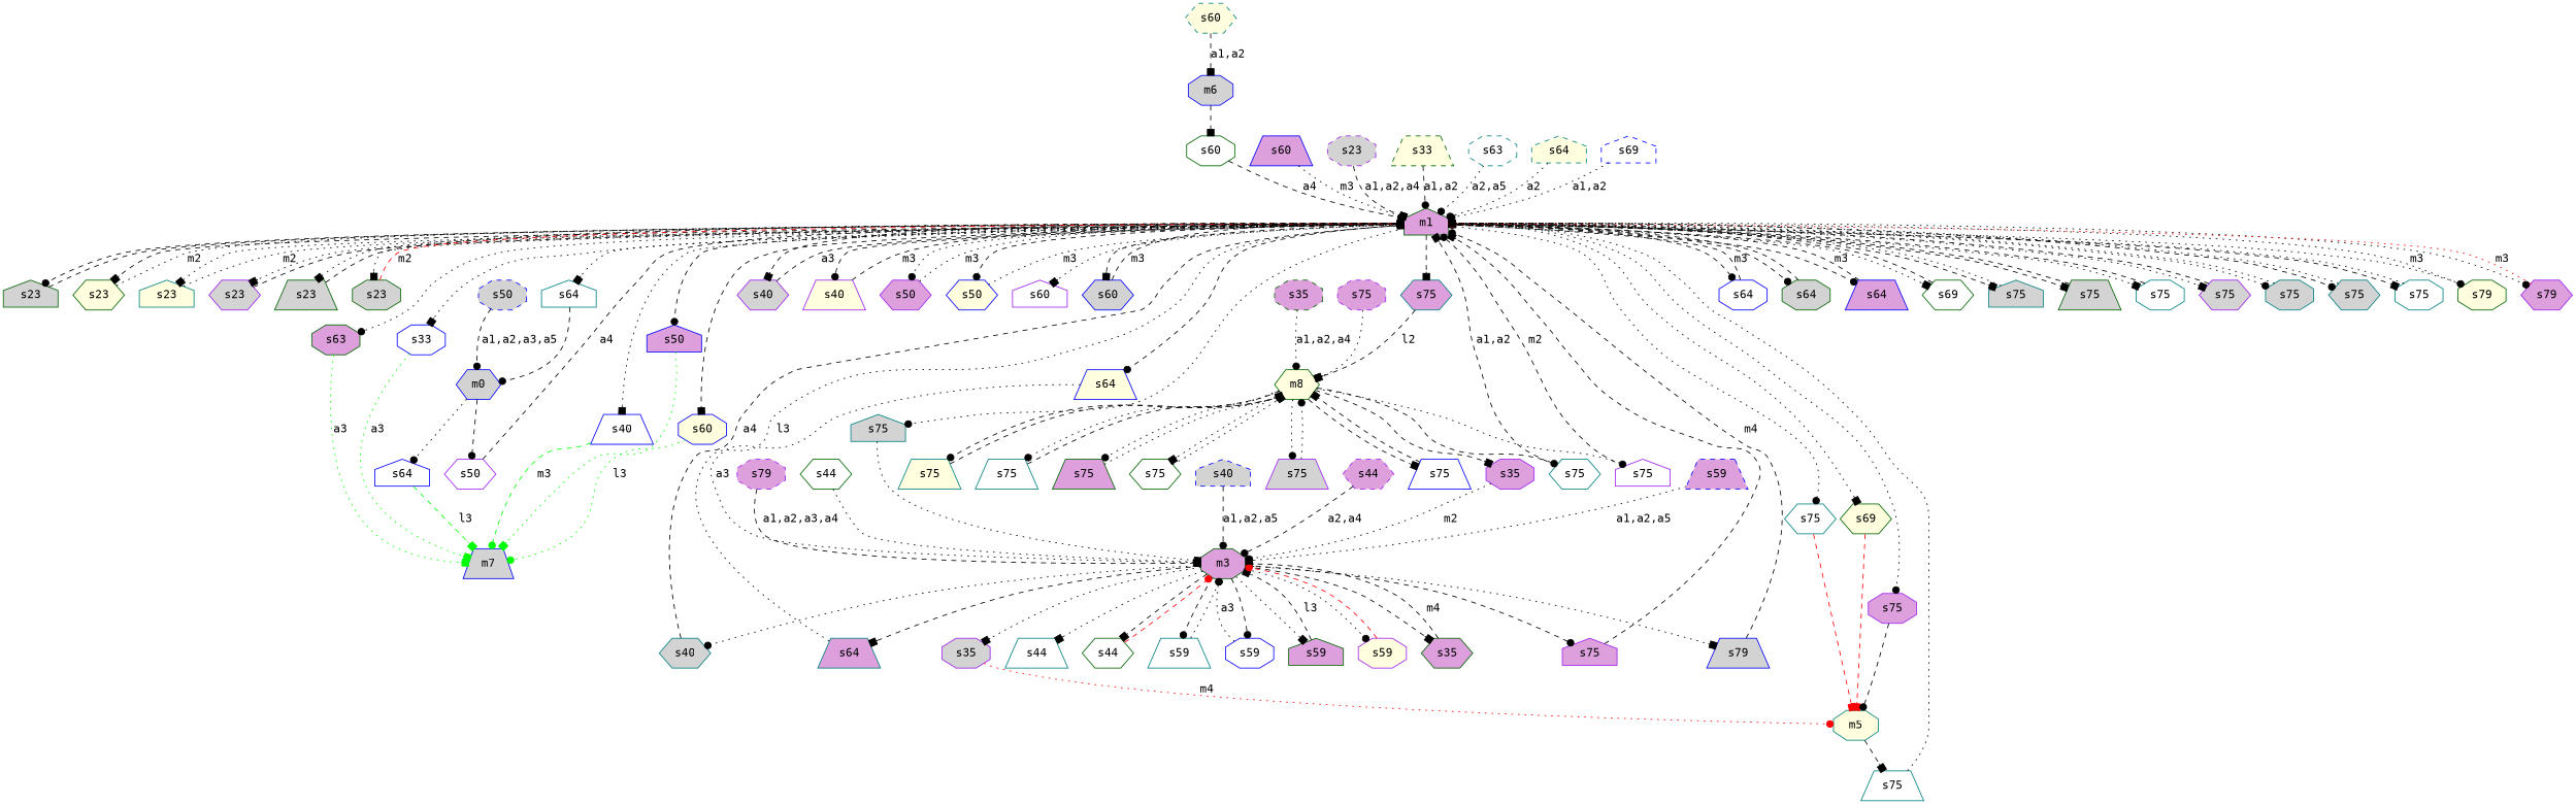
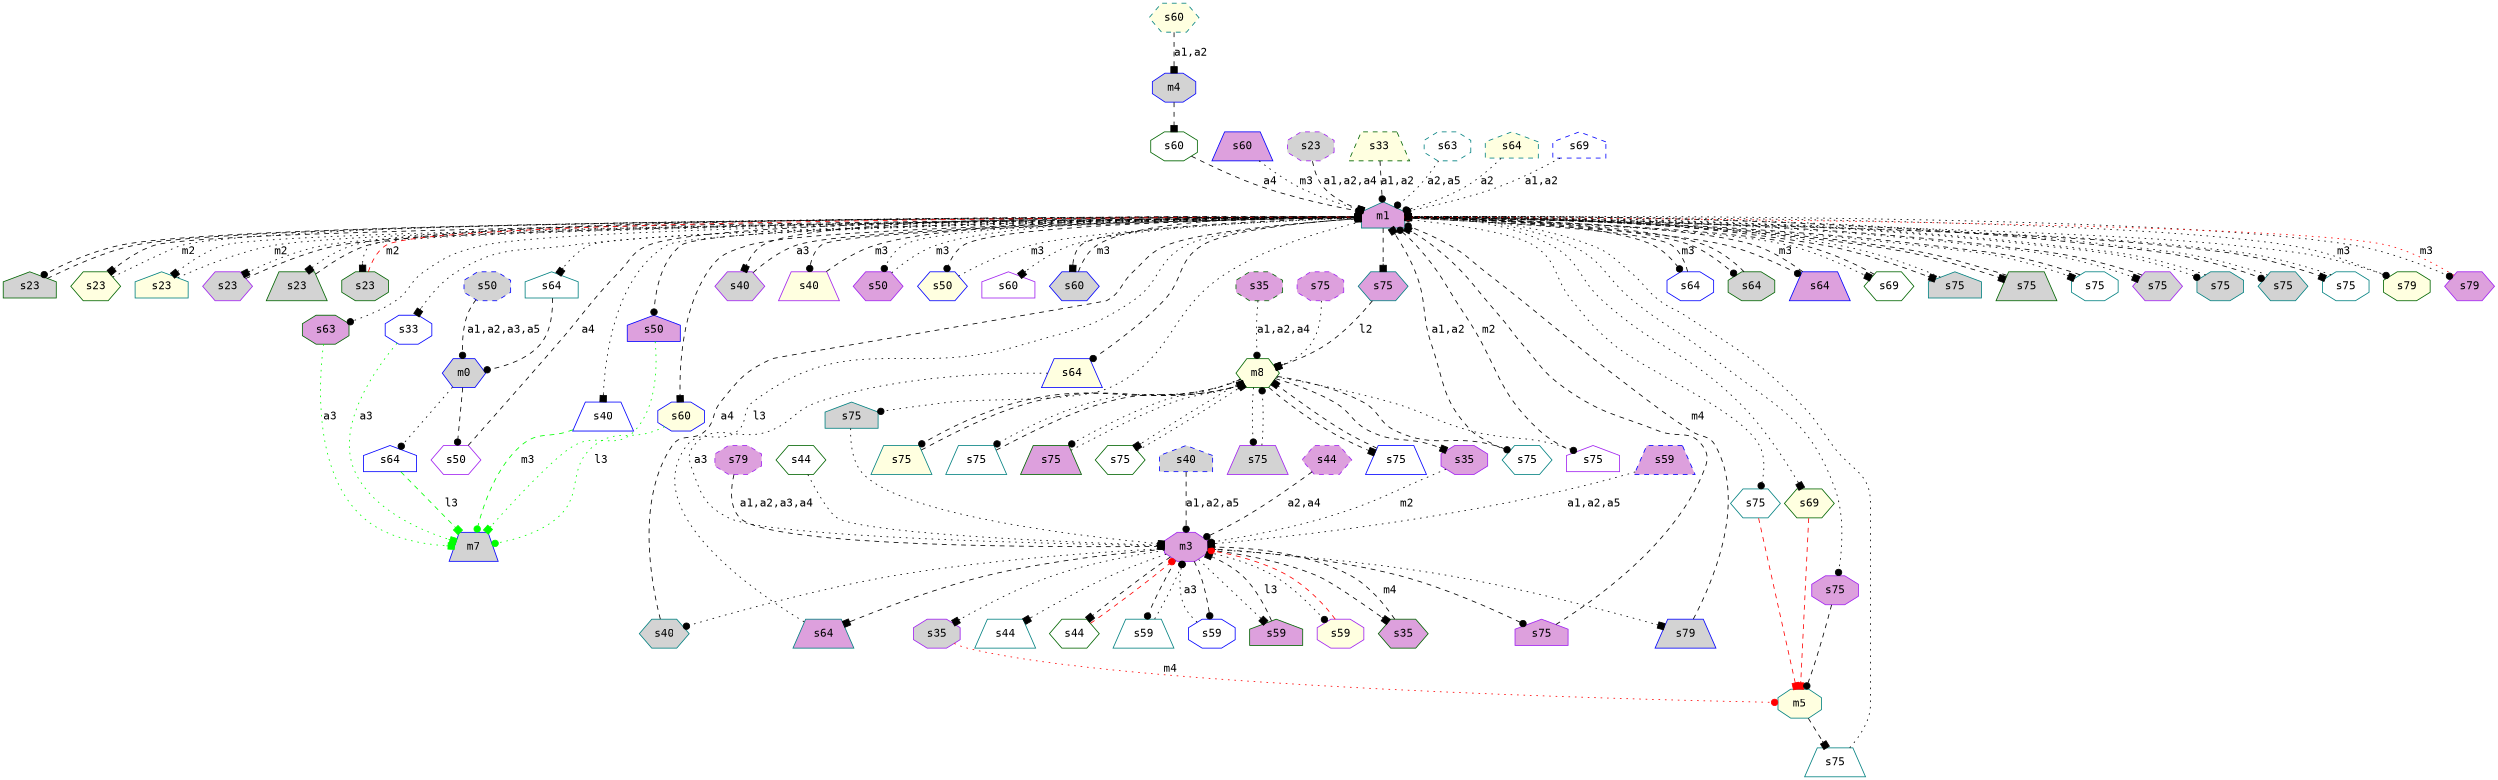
  digraph {
    fontname="DejaVu Sans Mono"
    node [color=teal fillcolor=white fontname="DejaVu Sans Mono" shape=octagon style=filled]
    edge [arrowhead=box fontname="DejaVu Sans Mono" style=dashed]
-   m1 [color=darkgreen fillcolor=plum shape=house]
+   m1 [fillcolor=plum shape=house]
    n2 [color=darkgreen fillcolor=lightgrey label=s23 shape=house]
    n3 [color=darkgreen fillcolor=lightyellow label=s23 shape=hexagon]
    n4 [fillcolor=lightyellow label=s23 shape=house]
    n5 [color=purple fillcolor=lightgrey label=s23 shape=hexagon]
    n6 [color=darkgreen fillcolor=lightgrey label=s23 shape=trapezium]
    n7 [color=darkgreen fillcolor=lightgrey label=s23]
    n8 [color=blue label=s33]
    n9 [color=purple fillcolor=lightgrey label=s40 shape=hexagon]
    n10 [color=purple fillcolor=lightyellow label=s40 shape=trapezium]
    n11 [color=blue label=s40 shape=trapezium]
    n12 [color=purple fillcolor=plum label=s50 shape=hexagon]
    n13 [color=blue fillcolor=lightyellow label=s50 shape=hexagon]
    n14 [color=blue fillcolor=plum label=s50 shape=house]
    n15 [color=purple label=s60 shape=house]
    n16 [color=blue fillcolor=lightgrey label=s60 shape=hexagon]
    n17 [color=blue fillcolor=lightyellow label=s60]
    n18 [color=darkgreen fillcolor=plum label=s63]
    n19 [color=blue fillcolor=lightyellow label=s64 shape=trapezium]
    n20 [color=blue label=s64]
    n21 [color=darkgreen fillcolor=lightgrey label=s64]
    n22 [color=blue fillcolor=plum label=s64 shape=trapezium]
    n23 [label=s64 shape=house]
    n24 [color=darkgreen label=s69 shape=hexagon]
    n25 [color=darkgreen fillcolor=lightyellow label=s69 shape=hexagon]
    n26 [fillcolor=plum label=s75 shape=hexagon]
    n27 [fillcolor=lightgrey label=s75 shape=house]
    n28 [color=purple fillcolor=plum label=s75]
    n29 [fillcolor=lightgrey label=s75 shape=house]
    n30 [color=darkgreen fillcolor=lightgrey label=s75 shape=trapezium]
    n31 [label=s75]
    n32 [color=purple fillcolor=lightgrey label=s75 shape=hexagon]
    n33 [fillcolor=lightgrey label=s75]
    n34 [fillcolor=lightgrey label=s75 shape=hexagon]
    n35 [label=s75]
    n36 [label=s75 shape=hexagon]
    n37 [color=darkgreen fillcolor=lightyellow label=s79]
    n38 [color=purple fillcolor=plum label=s79 shape=hexagon]
    m7 [color=blue fillcolor=lightgrey shape=trapezium]
-   m3 [color=darkgreen fillcolor=plum]
+   m3 [color=purple fillcolor=plum]
    m0 [color=blue fillcolor=lightgrey shape=hexagon]
    m5 [fillcolor=lightyellow]
    m8 [color=darkgreen fillcolor=lightyellow shape=hexagon]
-   m4 [color=blue fillcolor=lightgrey label=m6]
+   m4 [color=blue fillcolor=lightgrey]
    n45 [color=darkgreen label=s60]
    n46 [color=darkgreen fillcolor=plum label=s35 shape=hexagon]
    n47 [color=purple fillcolor=lightgrey label=s35]
    n48 [fillcolor=lightgrey label=s40 shape=hexagon]
    n49 [label=s44 shape=trapezium]
    n50 [color=darkgreen label=s44 shape=hexagon]
    n51 [label=s59 shape=trapezium]
    n52 [color=blue label=s59]
    n53 [color=darkgreen fillcolor=plum label=s59 shape=house]
    n54 [color=purple fillcolor=lightyellow label=s59]
    n55 [fillcolor=plum label=s64 shape=trapezium]
    n56 [color=purple fillcolor=plum label=s75 shape=house]
    n57 [color=blue fillcolor=lightgrey label=s79 shape=trapezium]
    n58 [color=purple fillcolor=plum label=s35]
    n59 [color=blue label=s75 shape=trapezium]
    n60 [fillcolor=lightyellow label=s75 shape=trapezium]
    n61 [label=s75 shape=trapezium]
    n62 [color=darkgreen fillcolor=plum label=s75 shape=trapezium]
    n63 [color=darkgreen label=s75 shape=hexagon]
    n64 [color=purple fillcolor=lightgrey label=s75 shape=trapezium]
    n65 [label=s75 shape=hexagon]
    n66 [color=purple label=s75 shape=house]
    n67 [label=s75 shape=trapezium]
    n68 [color=purple label=s50 shape=hexagon]
    n69 [color=blue label=s64 shape=house]
    n70 [color=blue fillcolor=plum label=s60 shape=trapezium]
    n71 [color=darkgreen label=s44 shape=hexagon]
    n72 [color=purple fillcolor=lightgrey label=s23 style="dashed,filled"]
    n73 [color=darkgreen fillcolor=lightyellow label=s33 shape=trapezium style="dashed,filled"]
    n74 [color=darkgreen fillcolor=plum label=s35 style="dashed,filled"]
    n75 [color=blue fillcolor=lightgrey label=s40 shape=house style="dashed,filled"]
    n76 [color=purple fillcolor=plum label=s44 shape=hexagon style="dashed,filled"]
    n77 [color=blue fillcolor=lightgrey label=s50 style="dashed,filled"]
    n78 [color=blue fillcolor=plum label=s59 shape=trapezium style="dashed,filled"]
    n79 [fillcolor=lightyellow label=s60 shape=hexagon style="dashed,filled"]
    n80 [label=s63 style="dashed,filled"]
    n81 [fillcolor=lightyellow label=s64 shape=house style="dashed,filled"]
    n82 [color=blue label=s69 shape=house style="dashed,filled"]
    n83 [color=purple fillcolor=plum label=s75 style="dashed,filled"]
    n84 [color=purple fillcolor=plum label=s79 style="dashed,filled"]
    m1 -> n2 [arrowhead=dot]
    m1 -> n3
    m1 -> n4 [style=dotted]
    m1 -> n5 [style=dotted]
    m1 -> n6 [style=dotted]
    m1 -> n7 [style=dotted]
    m1 -> n8 [style=dotted]
    m1 -> n9
    m1 -> n10 [arrowhead=dot]
    m1 -> n11 [style=dotted]
    m1 -> n12 [arrowhead=dot style=dotted]
    m1 -> n13 [arrowhead=dot]
    m1 -> n14 [arrowhead=dot]
    m1 -> n15 [style=dotted]
    m1 -> n16
    m1 -> n17
    m1 -> n18 [arrowhead=dot style=dotted]
    m1 -> n19 [arrowhead=dot]
    m1 -> n20 [arrowhead=dot]
    m1 -> n21 [arrowhead=dot]
    m1 -> n22 [arrowhead=dot]
    m1 -> n23 [style=dotted]
    m1 -> n24 [style=dotted]
    m1 -> n25 [style=dotted]
    m1 -> n26
    m1 -> n27 [arrowhead=dot style=dotted]
    m1 -> n28 [arrowhead=dot style=dotted]
    m1 -> n29
    m1 -> n30
    m1 -> n31 [style=dotted]
    m1 -> n32 [style=dotted]
    m1 -> n33 [arrowhead=dot style=dotted]
    m1 -> n34 [arrowhead=dot]
    m1 -> n35
    m1 -> n36 [arrowhead=dot style=dotted]
    m1 -> n37 [arrowhead=dot style=dotted]
    m1 -> n38 [arrowhead=dot style=dotted]
    n2 -> m1
    n3 -> m1 [label=m2 style=dotted]
    n4 -> m1 [arrowhead=dot label=m2 style=dotted]
    n5 -> m1 [arrowhead=dot]
    n6 -> m1
    n7 -> m1 [arrowhead=dot color=red label=m2]
    n8 -> m7 [color=green label=a3 style=dotted]
    n9 -> m1 [arrowhead=dot label=a3]
    n10 -> m1 [arrowhead=dot label=m3]
    n11 -> m7 [arrowhead=dot color=green label=m3]
    n12 -> m1 [arrowhead=dot label=m3 style=dotted]
    n13 -> m1 [arrowhead=dot label=m3 style=dotted]
    n14 -> m7 [color=green style=dotted]
    n16 -> m1 [label=m3]
    n17 -> m7 [arrowhead=dot color=green label=l3 style=dotted]
    n18 -> m7 [color=green label=a3 style=dotted]
    n19 -> m3 [label=a3 style=dotted]
    n20 -> m1 [arrowhead=dot label=m3]
    n21 -> m1
    n22 -> m1 [label=m3]
    n23 -> m0 [arrowhead=dot]
    n24 -> m1 [arrowhead=dot]
    n25 -> m5 [color=red]
    n26 -> m8 [label=l2]
    n27 -> m3 [style=dotted]
    n28 -> m5 [arrowhead=dot]
    n29 -> m1 [style=dotted]
    n30 -> m1
    n31 -> m1
    n32 -> m1
    n33 -> m1 [arrowhead=dot style=dotted]
    n34 -> m1 [style=dotted]
    n35 -> m1 [style=dotted]
    n36 -> m5 [color=red]
    n37 -> m1 [label=m3 style=dotted]
    n38 -> m1 [arrowhead=dot color=red label=m3 style=dotted]
    m3 -> n46
    m3 -> n47 [style=dotted]
    m3 -> n48 [arrowhead=dot style=dotted]
    m3 -> n49 [style=dotted]
    m3 -> n50
    m3 -> n51 [arrowhead=dot]
    m3 -> n52 [arrowhead=dot]
    m3 -> n53 [style=dotted]
    m3 -> n54 [arrowhead=dot style=dotted]
    m3 -> n55
    m3 -> n56 [arrowhead=dot]
    m3 -> n57 [style=dotted]
    m0 -> n68 [arrowhead=dot]
    m0 -> n69 [arrowhead=dot style=dotted]
    m5 -> n67
    m8 -> n58
    m8 -> n59
    m8 -> n60 [arrowhead=dot]
    m8 -> n61 [arrowhead=dot style=dotted]
    m8 -> n62 [arrowhead=dot style=dotted]
    m8 -> n63 [style=dotted]
    m8 -> n64 [arrowhead=dot style=dotted]
    m8 -> n65 [arrowhead=dot]
    m8 -> n66 [arrowhead=dot style=dotted]
    m4 -> n45
    n45 -> m1 [arrowhead=dot label=a4]
    n46 -> m3 [label=m4]
    n47 -> m5 [arrowhead=dot color=red label=m4 style=dotted]
    n48 -> m1 [label=a4]
    n50 -> m3 [arrowhead=dot color=red]
    n51 -> m3 [arrowhead=dot style=dotted]
    n52 -> m3 [arrowhead=dot label=a3 style=dotted]
    n53 -> m3 [label=l3]
    n54 -> m3 [arrowhead=dot color=red]
    n55 -> m1 [label=l3 style=dotted]
    n56 -> m1
    n57 -> m1 [arrowhead=dot label=m4]
    n58 -> m3 [arrowhead=dot label=m2 style=dotted]
    n59 -> m8
    n60 -> m8 [arrowhead=dot]
    n61 -> m8
    n62 -> m8 [style=dotted]
    n63 -> m8 [style=dotted]
    n64 -> m8 [arrowhead=dot style=dotted]
    n65 -> m1 [label="a1,a2"]
    n66 -> m1 [arrowhead=dot label=m2]
    n67 -> m1 [style=dotted]
    n68 -> m1 [label=a4]
    n69 -> m7 [color=green label=l3]
    n70 -> m1 [label=m3 style=dotted]
    n71 -> m3 [arrowhead=dot style=dotted]
    n72 -> m1 [label="a1,a2,a4"]
    n73 -> m1 [arrowhead=dot label="a1,a2"]
    n74 -> m8 [arrowhead=dot label="a1,a2,a4" style=dotted]
    n75 -> m3 [arrowhead=dot label="a1,a2,a5"]
    n76 -> m3 [arrowhead=dot label="a2,a4"]
    n77 -> m0 [arrowhead=dot label="a1,a2,a3,a5"]
    n78 -> m3 [label="a1,a2,a5" style=dotted]
    n79 -> m4 [label="a1,a2"]
    n80 -> m1 [arrowhead=dot label="a2,a5" style=dotted]
    n81 -> m1 [arrowhead=dot label=a2 style=dotted]
    n82 -> m1 [arrowhead=dot label="a1,a2" style=dotted]
    n83 -> m8 [style=dotted]
    n84 -> m3 [label="a1,a2,a3,a4"]
  }
